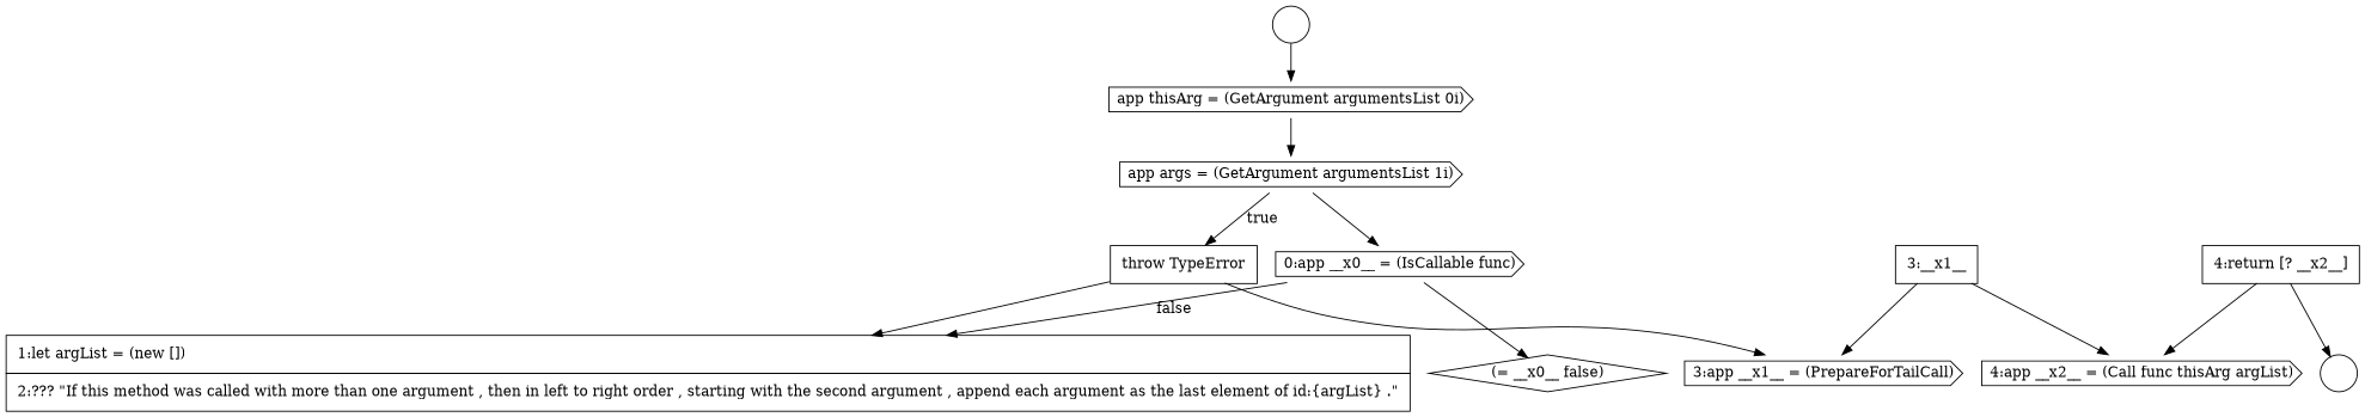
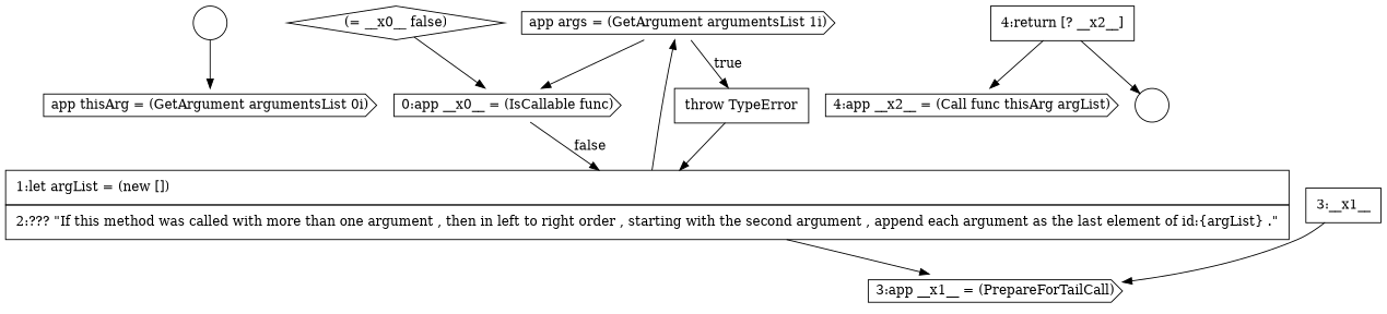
  digraph {
    node [color=black fillcolor=white shape=cds style=filled]
    edge [color=black]
    n1 [label=<<font color="black">app thisArg = (GetArgument argumentsList 0i)</font>>]
    n2 [label=<<font color="black">app args = (GetArgument argumentsList 1i)</font>>]
    n3 [label=<<font color="black">     <table border="0" cellborder="1" cellspacing="0" cellpadding="10">       <tr><td align="left">throw TypeError</td></tr>     </table>   </font>> margin=0 shape=none]
    n4 [label=<<font color="black">0:app __x0__ = (IsCallable func)</font>>]
    n5 [label=<<font color="black">     <table border="0" cellborder="1" cellspacing="0" cellpadding="10">       <tr><td align="left">1:let argList = (new [])</td></tr>       <tr><td align="left">2:??? &quot;If this method was called with more than one argument , then in left to right order , starting with the second argument , append each argument as the last element of id:{argList} .&quot;</td></tr>     </table>   </font>> margin=0 shape=none]
    n6 [label=<<font color="black">3:app __x1__ = (PrepareForTailCall)</font>>]
    n7 [label=<<font color="black">4:app __x2__ = (Call func thisArg argList)</font>>]
    n8 [label=<<font color="black">     <table border="0" cellborder="1" cellspacing="0" cellpadding="10">       <tr><td align="left">4:return [? __x2__]</td></tr>     </table>   </font>> margin=0 shape=none]
    n9 [label=" " shape=circle]
    n10 [label=<<font color="black">     <table border="0" cellborder="1" cellspacing="0" cellpadding="10">       <tr><td align="left">3:__x1__</td></tr>     </table>   </font>> margin=0 shape=none]
    n11 [label=<<font color="black">(= __x0__ false)</font>> shape=diamond]
    n12 [label=" " shape=circle]
-   n1 -> n2
+   n5 -> n2
    n2 -> n3 [label=<<font color="black">true</font>>]
    n2 -> n4
    n3 -> n5
    n4 -> n5 [label=<<font color="black">false</font>>]
-   n4 -> n11
-   n3 -> n6
+   n11 -> n4
+   n5 -> n6
    n8 -> n7
    n8 -> n9
    n10 -> n6
-   n10 -> n7
    n12 -> n1
  }
